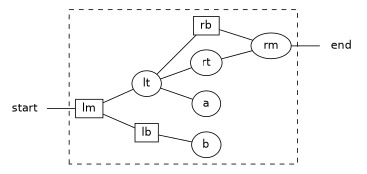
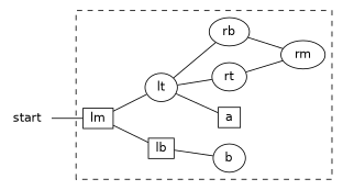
  graph {
    fontname="DejaVu Sans"
    rankdir=LR
    node [fontname="DejaVu Sans" shape=oval]
    edge [fontname="DejaVu Sans"]
-   n1 [height=0.01 label=a shape=ellipse width=0.01]
+   n1 [height=0.01 label=a shape=rectangle width=0.01]
    rt [height=0.01 width=0.01]
    n3 [height=0.01 label=b shape=ellipse width=0.01]
-   rb [height=0.01 shape=box width=0.01]
+   rb [height=0.01 width=0.01]
    lb [height=0.01 shape=box width=0.01]
    lt [height=0.01 width=0.01]
    lm [height=0.01 shape=box width=0.01]
    rm [height=0.01 width=0.01]
-   end [shape=none]
    start [shape=none]
    subgraph cluster_1 {
      style=dashed
      n1
      rt
      n3
      rb
      lb
      lt
      lm
      rm
    }
    rt -- rm
    rb -- rm
    lb -- n3
    lt -- n1
    lt -- rt
    lt -- rb
    lm -- lb
    lm -- lt
-   rm -- end
    start -- lm
  }
